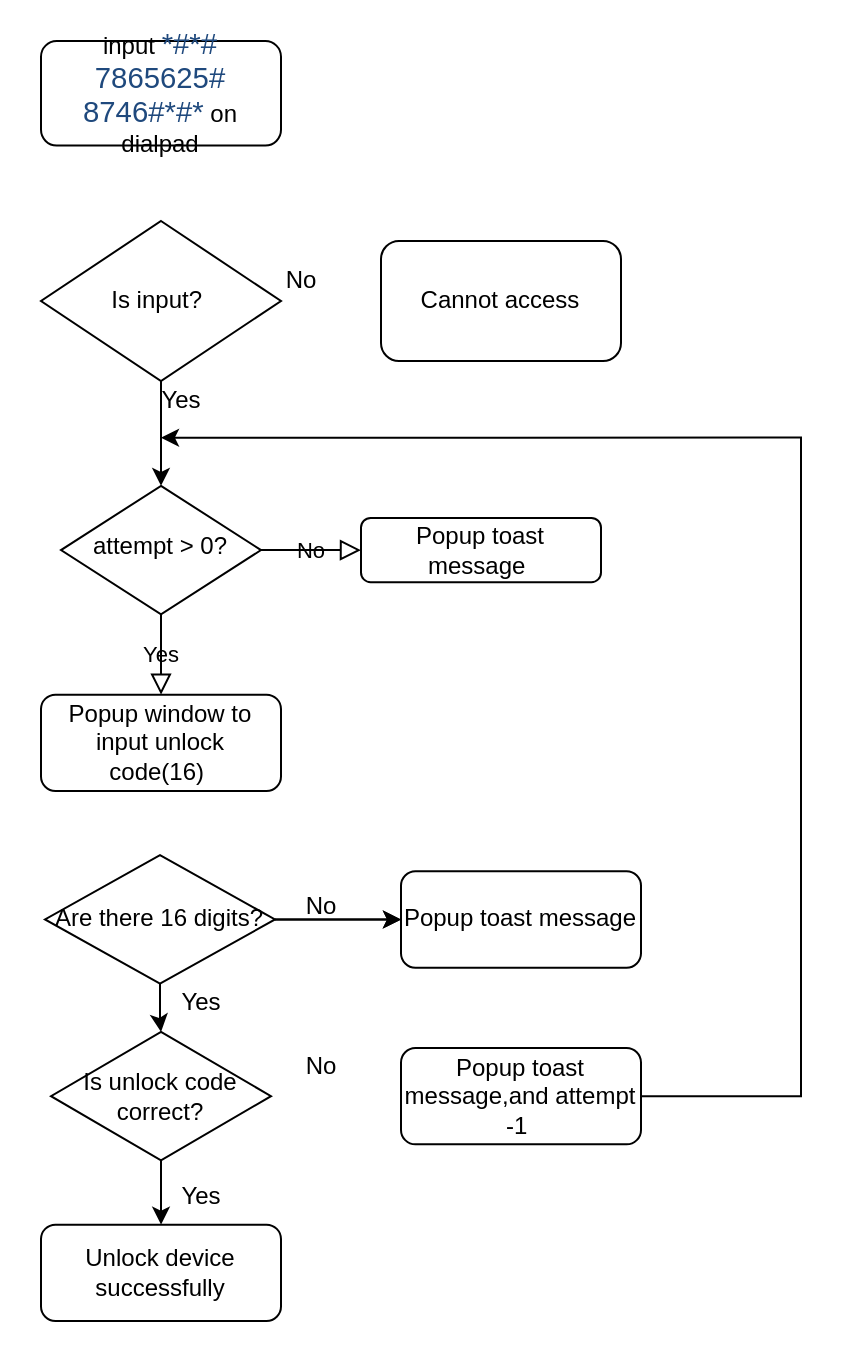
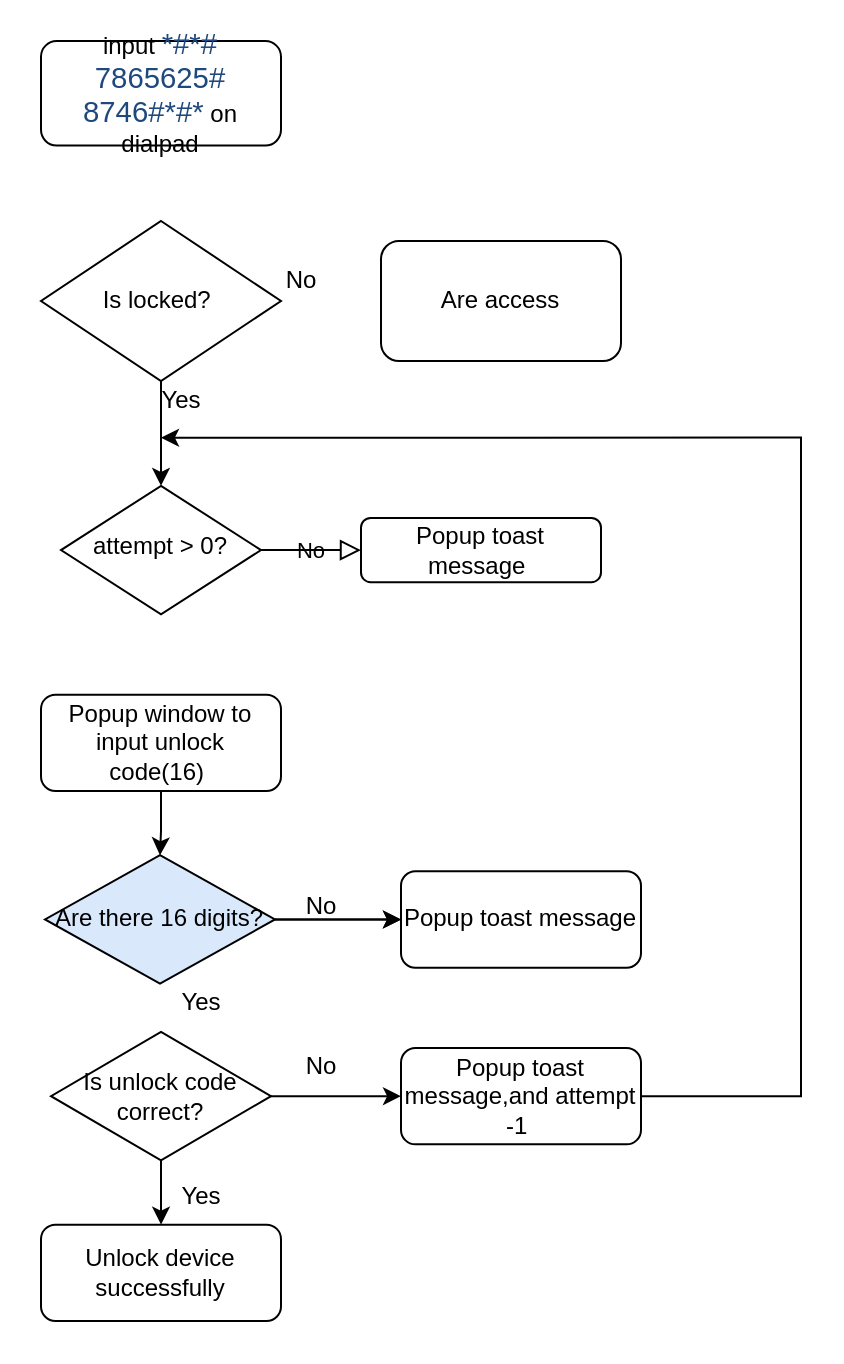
  <mxCell id="0" />
  <mxCell id="1" parent="0" />
  <mxCell id="2" value="" style="group" vertex="1" connectable="0" parent="1"><mxGeometry x="20" y="20" width="380" height="640" as="geometry" /></mxCell>
- <mxCell id="3" value="Cannot access" style="rounded=1;whiteSpace=wrap;html=1;shadow=0;strokeWidth=1;" vertex="1" parent="2"><mxGeometry x="170" y="100.0" width="120" height="60" as="geometry" /></mxCell>
- <mxCell id="4" value="Is input?&amp;nbsp;" style="rhombus;whiteSpace=wrap;html=1;shadow=0;strokeWidth=1;" vertex="1" parent="2"><mxGeometry y="90.0" width="120" height="80" as="geometry" /></mxCell>
+ <mxCell id="3" value="Are access" style="rounded=1;whiteSpace=wrap;html=1;shadow=0;strokeWidth=1;" vertex="1" parent="2"><mxGeometry x="170" y="100.0" width="120" height="60" as="geometry" /></mxCell>
+ <mxCell id="4" value="Is locked?&amp;nbsp;" style="rhombus;whiteSpace=wrap;html=1;shadow=0;strokeWidth=1;" vertex="1" parent="2"><mxGeometry y="90.0" width="120" height="80" as="geometry" /></mxCell>
  <mxCell id="5" style="edgeStyle=orthogonalEdgeStyle;rounded=0;orthogonalLoop=1;jettySize=auto;html=1;exitX=0.5;exitY=0;exitDx=0;exitDy=0;" edge="1" parent="2" source="6"><mxGeometry relative="1" as="geometry"><mxPoint x="70" y="30.0" as="targetPoint" /></mxGeometry></mxCell>
  <mxCell id="6" value="input&amp;nbsp;&lt;span lang=&quot;EN-US&quot; style=&quot;font-size: 11.0pt ; line-height: 115% ; font-family: &amp;#34;calibri&amp;#34; , sans-serif ; color: #1f497d&quot;&gt;*#*# 7865625# 8746#*#*&lt;/span&gt;&amp;nbsp;on dialpad" style="rounded=1;whiteSpace=wrap;html=1;fontSize=12;glass=0;strokeWidth=1;shadow=0;rotation=0;" parent="2" vertex="1"><mxGeometry width="120" height="52.27" as="geometry" /></mxCell>
  <mxCell id="7" value="attempt &amp;gt; 0?" style="rhombus;whiteSpace=wrap;html=1;shadow=0;fontFamily=Helvetica;fontSize=12;align=center;strokeWidth=1;spacing=6;spacingTop=-4;rotation=0;" parent="2" vertex="1"><mxGeometry x="10" y="222.424" width="100" height="64.242" as="geometry" /></mxCell>
  <mxCell id="8" value="" style="edgeStyle=orthogonalEdgeStyle;rounded=0;orthogonalLoop=1;jettySize=auto;html=1;" edge="1" parent="2" source="4" target="7"><mxGeometry relative="1" as="geometry" /></mxCell>
  <mxCell id="9" value="Popup toast message&amp;nbsp;" style="rounded=1;whiteSpace=wrap;html=1;fontSize=12;glass=0;strokeWidth=1;shadow=0;rotation=0;" parent="2" vertex="1"><mxGeometry x="160" y="238.485" width="120" height="32.121" as="geometry" /></mxCell>
  <mxCell id="10" value="No" style="edgeStyle=orthogonalEdgeStyle;rounded=0;html=1;jettySize=auto;orthogonalLoop=1;fontSize=11;endArrow=block;endFill=0;endSize=8;strokeWidth=1;shadow=0;labelBackgroundColor=none;" parent="2" source="7" target="9" edge="1"><mxGeometry y="110.0" as="geometry"><mxPoint as="offset" /></mxGeometry></mxCell>
  <mxCell id="11" value="Popup window to input unlock code(16)&amp;nbsp;" style="rounded=1;whiteSpace=wrap;html=1;rotation=0;" vertex="1" parent="2"><mxGeometry y="326.818" width="120" height="48.182" as="geometry" /></mxCell>
- <mxCell id="12" value="Yes" style="rounded=0;html=1;jettySize=auto;orthogonalLoop=1;fontSize=11;endArrow=block;endFill=0;endSize=8;strokeWidth=1;shadow=0;labelBackgroundColor=none;edgeStyle=orthogonalEdgeStyle;entryX=0.5;entryY=0;entryDx=0;entryDy=0;" parent="2" source="7" target="11" edge="1"><mxGeometry y="110.0" as="geometry"><mxPoint as="offset" /><mxPoint x="61" y="318.788" as="targetPoint" /></mxGeometry></mxCell>
- <mxCell id="13" value="Are there 16 digits?" style="rhombus;whiteSpace=wrap;html=1;shadow=0;strokeWidth=1;rotation=0;" vertex="1" parent="2"><mxGeometry x="2" y="407.121" width="115" height="64.242" as="geometry" /></mxCell>
+ <mxCell id="13" value="Are there 16 digits?" style="rhombus;whiteSpace=wrap;html=1;shadow=0;strokeWidth=1;rotation=0;fillColor=#dae8fc;" vertex="1" parent="2"><mxGeometry x="2" y="407.121" width="115" height="64.242" as="geometry" /></mxCell>
+ <mxCell id="14" value="" style="edgeStyle=orthogonalEdgeStyle;rounded=0;orthogonalLoop=1;jettySize=auto;html=1;" edge="1" parent="2" source="11" target="13"><mxGeometry y="110.0" as="geometry" /></mxCell>
  <mxCell id="15" value="Popup toast message" style="rounded=1;whiteSpace=wrap;html=1;shadow=0;strokeWidth=1;rotation=0;" vertex="1" parent="2"><mxGeometry x="180" y="415.152" width="120" height="48.182" as="geometry" /></mxCell>
  <mxCell id="16" value="" style="edgeStyle=orthogonalEdgeStyle;rounded=0;orthogonalLoop=1;jettySize=auto;html=1;" edge="1" parent="2" source="13" target="15"><mxGeometry y="110.0" as="geometry" /></mxCell>
  <mxCell id="17" value="" style="edgeStyle=orthogonalEdgeStyle;rounded=0;orthogonalLoop=1;jettySize=auto;html=1;" edge="1" parent="2" source="13" target="15"><mxGeometry y="110.0" as="geometry" /></mxCell>
  <mxCell id="18" value="No" style="text;html=1;align=center;verticalAlign=middle;resizable=0;points=[];autosize=1;rotation=0;" vertex="1" parent="2"><mxGeometry x="125" y="423.182" width="30" height="20" as="geometry" /></mxCell>
  <mxCell id="19" value="Yes" style="text;html=1;align=center;verticalAlign=middle;resizable=0;points=[];autosize=1;rotation=0;" vertex="1" parent="2"><mxGeometry x="65" y="471.364" width="30" height="20" as="geometry" /></mxCell>
  <mxCell id="20" value="Is unlock code correct?" style="rhombus;whiteSpace=wrap;html=1;shadow=0;strokeWidth=1;rotation=0;" vertex="1" parent="2"><mxGeometry x="5" y="495.455" width="110" height="64.242" as="geometry" /></mxCell>
- <mxCell id="21" value="" style="edgeStyle=orthogonalEdgeStyle;rounded=0;orthogonalLoop=1;jettySize=auto;html=1;" edge="1" parent="2" source="13" target="20"><mxGeometry y="110.0" as="geometry" /></mxCell>
  <mxCell id="22" style="edgeStyle=orthogonalEdgeStyle;rounded=0;orthogonalLoop=1;jettySize=auto;html=1;" edge="1" parent="2" source="23"><mxGeometry y="110.0" as="geometry"><mxPoint x="60" y="198.333" as="targetPoint" /><Array as="points"><mxPoint x="380" y="527.576" /></Array></mxGeometry></mxCell>
  <mxCell id="23" value="Popup toast message,and attempt -1&amp;nbsp;" style="rounded=1;whiteSpace=wrap;html=1;shadow=0;strokeWidth=1;rotation=0;" vertex="1" parent="2"><mxGeometry x="180" y="503.485" width="120" height="48.182" as="geometry" /></mxCell>
+ <mxCell id="24" value="" style="edgeStyle=orthogonalEdgeStyle;rounded=0;orthogonalLoop=1;jettySize=auto;html=1;" edge="1" parent="2" source="20" target="23"><mxGeometry y="110.0" as="geometry" /></mxCell>
  <mxCell id="25" value="No" style="text;html=1;align=center;verticalAlign=middle;resizable=0;points=[];autosize=1;rotation=0;" vertex="1" parent="2"><mxGeometry x="125" y="503.485" width="30" height="20" as="geometry" /></mxCell>
  <mxCell id="26" value="Unlock device successfully" style="rounded=1;whiteSpace=wrap;html=1;shadow=0;strokeWidth=1;rotation=0;" vertex="1" parent="2"><mxGeometry y="591.818" width="120" height="48.182" as="geometry" /></mxCell>
  <mxCell id="27" value="" style="edgeStyle=orthogonalEdgeStyle;rounded=0;orthogonalLoop=1;jettySize=auto;html=1;" edge="1" parent="2" source="20" target="26"><mxGeometry y="110.0" as="geometry" /></mxCell>
  <mxCell id="28" value="Yes" style="text;html=1;align=center;verticalAlign=middle;resizable=0;points=[];autosize=1;rotation=0;" vertex="1" parent="2"><mxGeometry x="65" y="567.727" width="30" height="20" as="geometry" /></mxCell>
  <mxCell id="29" value="Yes" style="text;html=1;align=center;verticalAlign=middle;resizable=0;points=[];autosize=1;" vertex="1" parent="2"><mxGeometry x="55" y="170.0" width="30" height="20" as="geometry" /></mxCell>
  <mxCell id="30" value="No" style="text;html=1;align=center;verticalAlign=middle;resizable=0;points=[];autosize=1;" vertex="1" parent="2"><mxGeometry x="115" y="110.0" width="30" height="20" as="geometry" /></mxCell>
